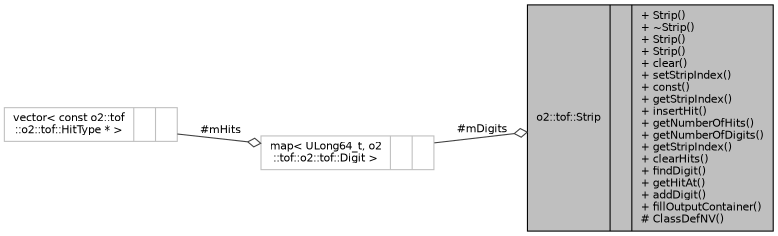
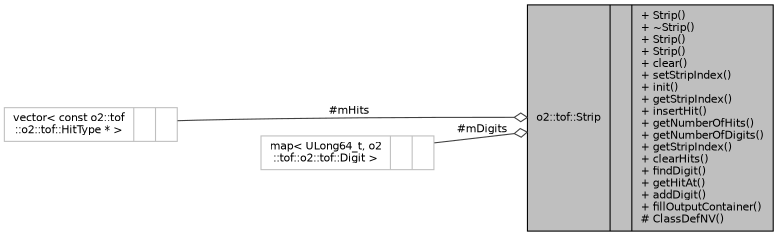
  digraph {
    rankdir=LR
    node [color=grey75 fontname=Helvetica fontsize=10 shape=record]
    edge [arrowhead=odiamond color=grey25 fontname=Helvetica fontsize=10 labelfontname=Helvetica labelfontsize=10 style=solid]
-   n1 [color=black fillcolor=grey75 fontcolor=black height=0.2 label="{o2::tof::Strip\n||+ Strip()\l+ ~Strip()\l+ Strip()\l+ Strip()\l+ clear()\l+ setStripIndex()\l+ const()\l+ getStripIndex()\l+ insertHit()\l+ getNumberOfHits()\l+ getNumberOfDigits()\l+ getStripIndex()\l+ clearHits()\l+ findDigit()\l+ getHitAt()\l+ addDigit()\l+ fillOutputContainer()\l# ClassDefNV()\l}" style=filled width=0.4]
+   n1 [color=black fillcolor=grey75 fontcolor=black height=0.2 label="{o2::tof::Strip\n||+ Strip()\l+ ~Strip()\l+ Strip()\l+ Strip()\l+ clear()\l+ setStripIndex()\l+ init()\l+ getStripIndex()\l+ insertHit()\l+ getNumberOfHits()\l+ getNumberOfDigits()\l+ getStripIndex()\l+ clearHits()\l+ findDigit()\l+ getHitAt()\l+ addDigit()\l+ fillOutputContainer()\l# ClassDefNV()\l}" style=filled width=0.4]
    n2 [height=0.2 label="{vector\< const o2::tof\l::o2::tof::HitType * \>\n||}" width=0.4]
    n3 [height=0.2 label="{map\< ULong64_t, o2\l::tof::o2::tof::Digit \>\n||}" width=0.4]
-   n2 -> n3 [label=" #mHits"]
+   n2 -> n1 [label=" #mHits"]
    n3 -> n1 [label=" #mDigits"]
  }
